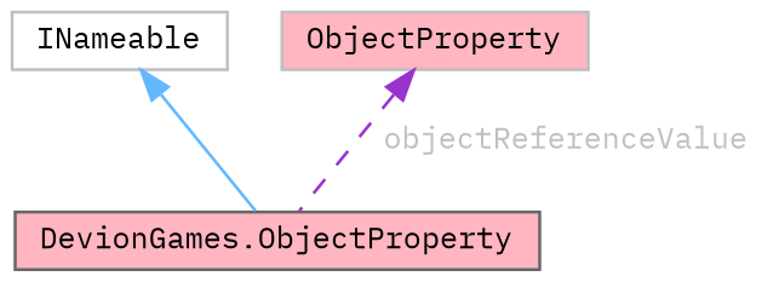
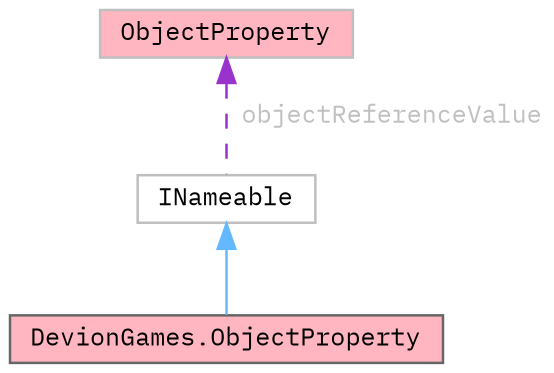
  digraph {
    fontname="IBM Plex Mono"
    node [color=grey75 fillcolor=lightpink fontname="IBM Plex Mono" fontsize=10 shape=box style=filled]
    edge [dir=back fontname="IBM Plex Mono" fontsize=10 labelfontname=Helvetica labelfontsize=10]
    n1 [color=gray40 fontcolor=black height=0.2 label="DevionGames.ObjectProperty" width=0.4]
    n2 [fillcolor=white height=0.2 label=INameable width=0.4]
    n3 [height=0.2 label=ObjectProperty width=0.4]
    n2 -> n1 [color=steelblue1 style=solid]
-   n3 -> n1 [color=darkorchid3 fontcolor=grey label=" objectReferenceValue" style=dashed]
+   n3 -> n2 [color=darkorchid3 fontcolor=grey label=" objectReferenceValue" style=dashed]
  }
